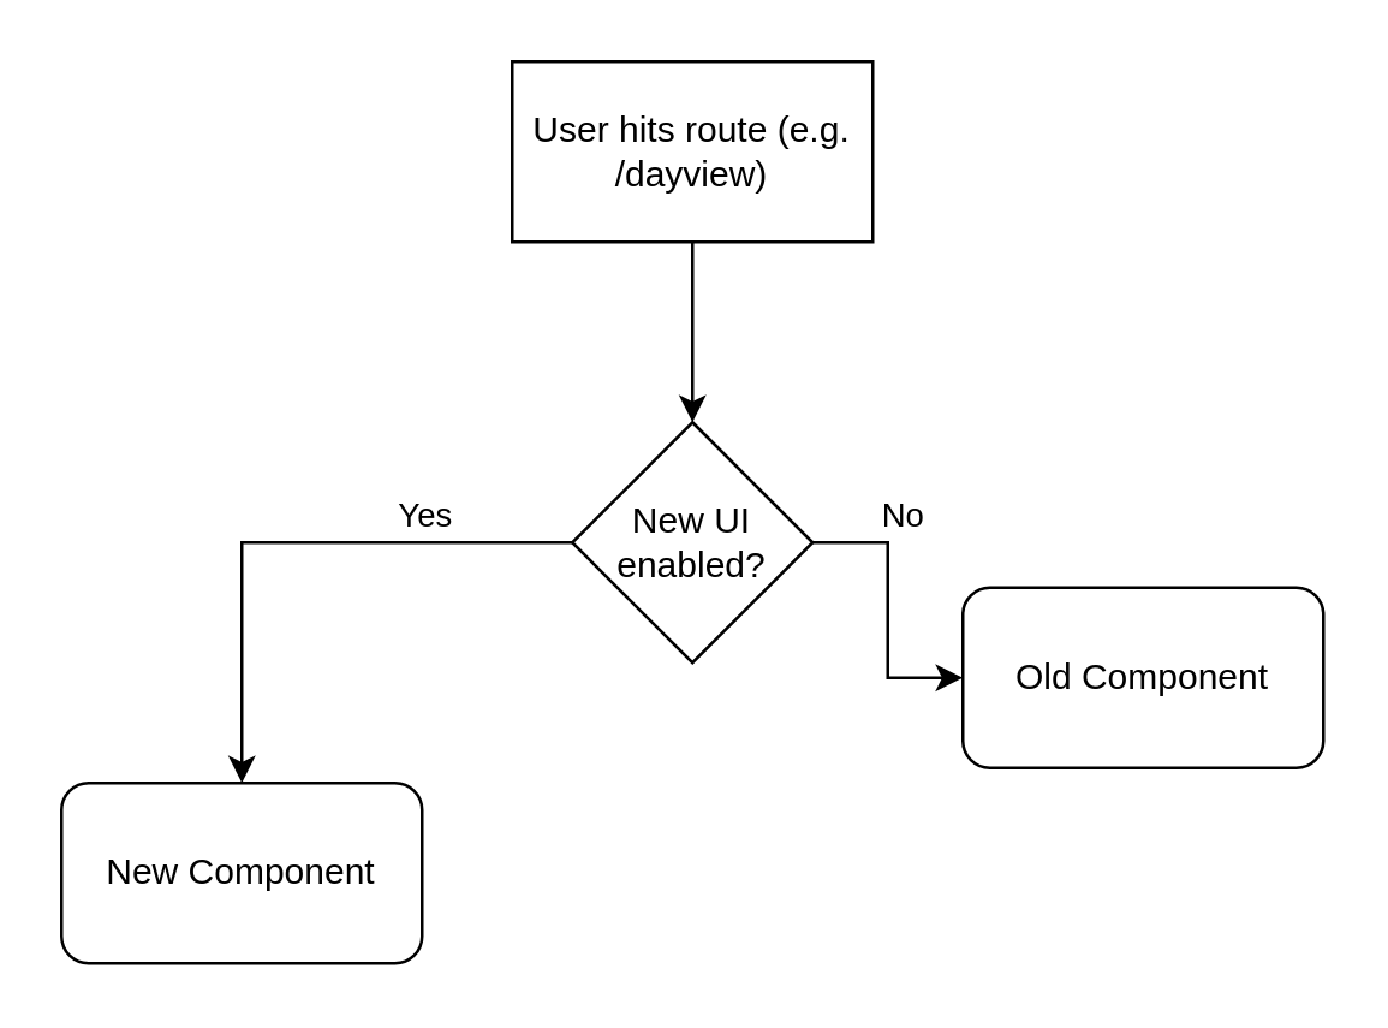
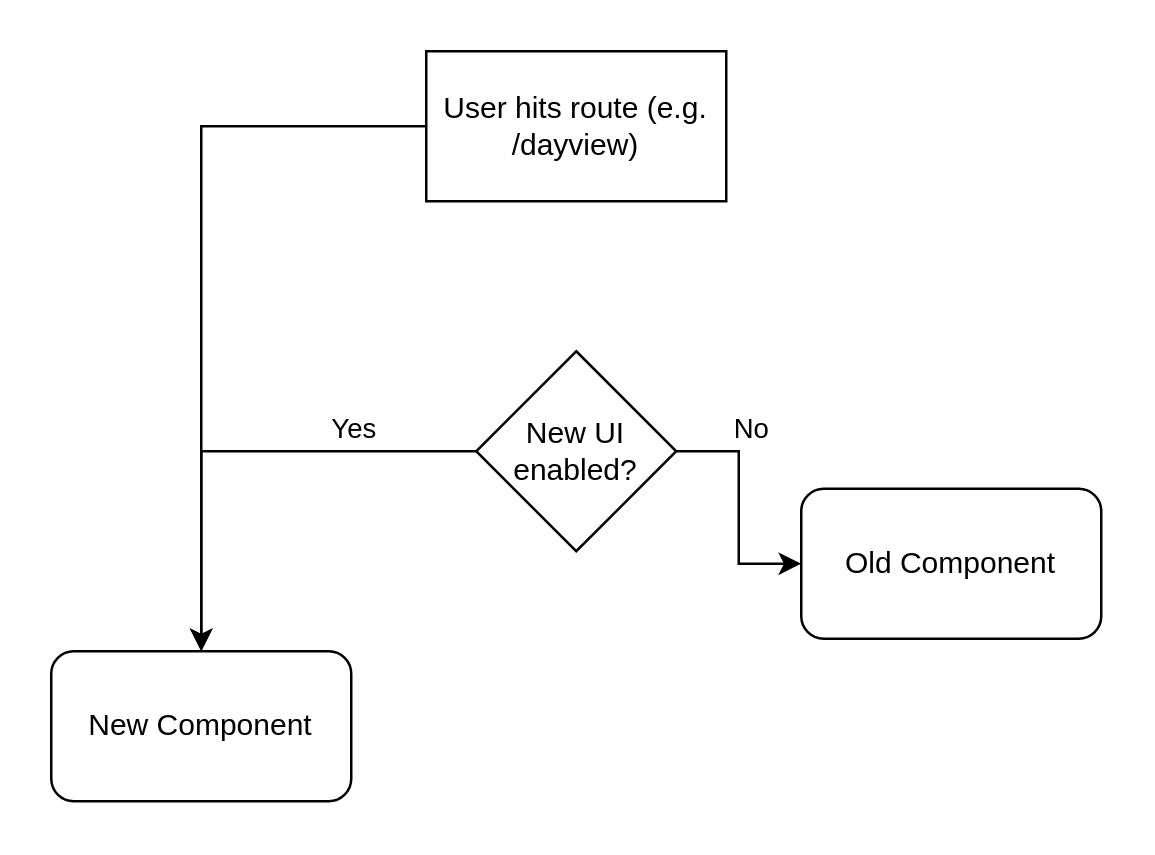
  <mxCell id="0" />
  <mxCell id="1" parent="0" />
- <mxCell id="2" style="edgeStyle=orthogonalEdgeStyle;rounded=0;orthogonalLoop=1;jettySize=auto;html=1;entryX=0.5;entryY=0;entryDx=0;entryDy=0;" edge="1" parent="1" source="3" target="8"><mxGeometry relative="1" as="geometry" /></mxCell>
+ <mxCell id="2" style="edgeStyle=orthogonalEdgeStyle;rounded=0;orthogonalLoop=1;jettySize=auto;html=1;" edge="1" parent="1" source="3" target="9"><mxGeometry relative="1" as="geometry" /></mxCell>
  <mxCell id="3" value="User hits route (e.g. /dayview)" style="rounded=0;whiteSpace=wrap;html=1;" vertex="1" parent="1"><mxGeometry x="170" y="20" width="120" height="60" as="geometry" /></mxCell>
  <mxCell id="4" style="edgeStyle=orthogonalEdgeStyle;rounded=0;orthogonalLoop=1;jettySize=auto;html=1;entryX=0.5;entryY=0;entryDx=0;entryDy=0;" edge="1" parent="1" source="8" target="9"><mxGeometry relative="1" as="geometry" /></mxCell>
  <mxCell id="5" value="Yes" style="edgeLabel;html=1;align=center;verticalAlign=middle;resizable=0;points=[];" vertex="1" connectable="0" parent="4"><mxGeometry x="-0.305" relative="1" as="geometry"><mxPoint x="16" y="-10" as="offset" /></mxGeometry></mxCell>
  <mxCell id="6" style="edgeStyle=orthogonalEdgeStyle;rounded=0;orthogonalLoop=1;jettySize=auto;html=1;" edge="1" parent="1" source="8" target="10"><mxGeometry relative="1" as="geometry" /></mxCell>
  <mxCell id="7" value="No" style="edgeLabel;html=1;align=center;verticalAlign=middle;resizable=0;points=[];" vertex="1" connectable="0" parent="6"><mxGeometry x="-0.511" y="-2" relative="1" as="geometry"><mxPoint x="6" y="-12" as="offset" /></mxGeometry></mxCell>
  <mxCell id="8" value="New UI enabled?" style="rhombus;whiteSpace=wrap;html=1;" vertex="1" parent="1"><mxGeometry x="190" y="140" width="80" height="80" as="geometry" /></mxCell>
  <mxCell id="9" value="New Component" style="rounded=1;whiteSpace=wrap;html=1;" vertex="1" parent="1"><mxGeometry x="20" y="260" width="120" height="60" as="geometry" /></mxCell>
  <mxCell id="10" value="Old Component" style="rounded=1;whiteSpace=wrap;html=1;" vertex="1" parent="1"><mxGeometry x="320" y="195" width="120" height="60" as="geometry" /></mxCell>
